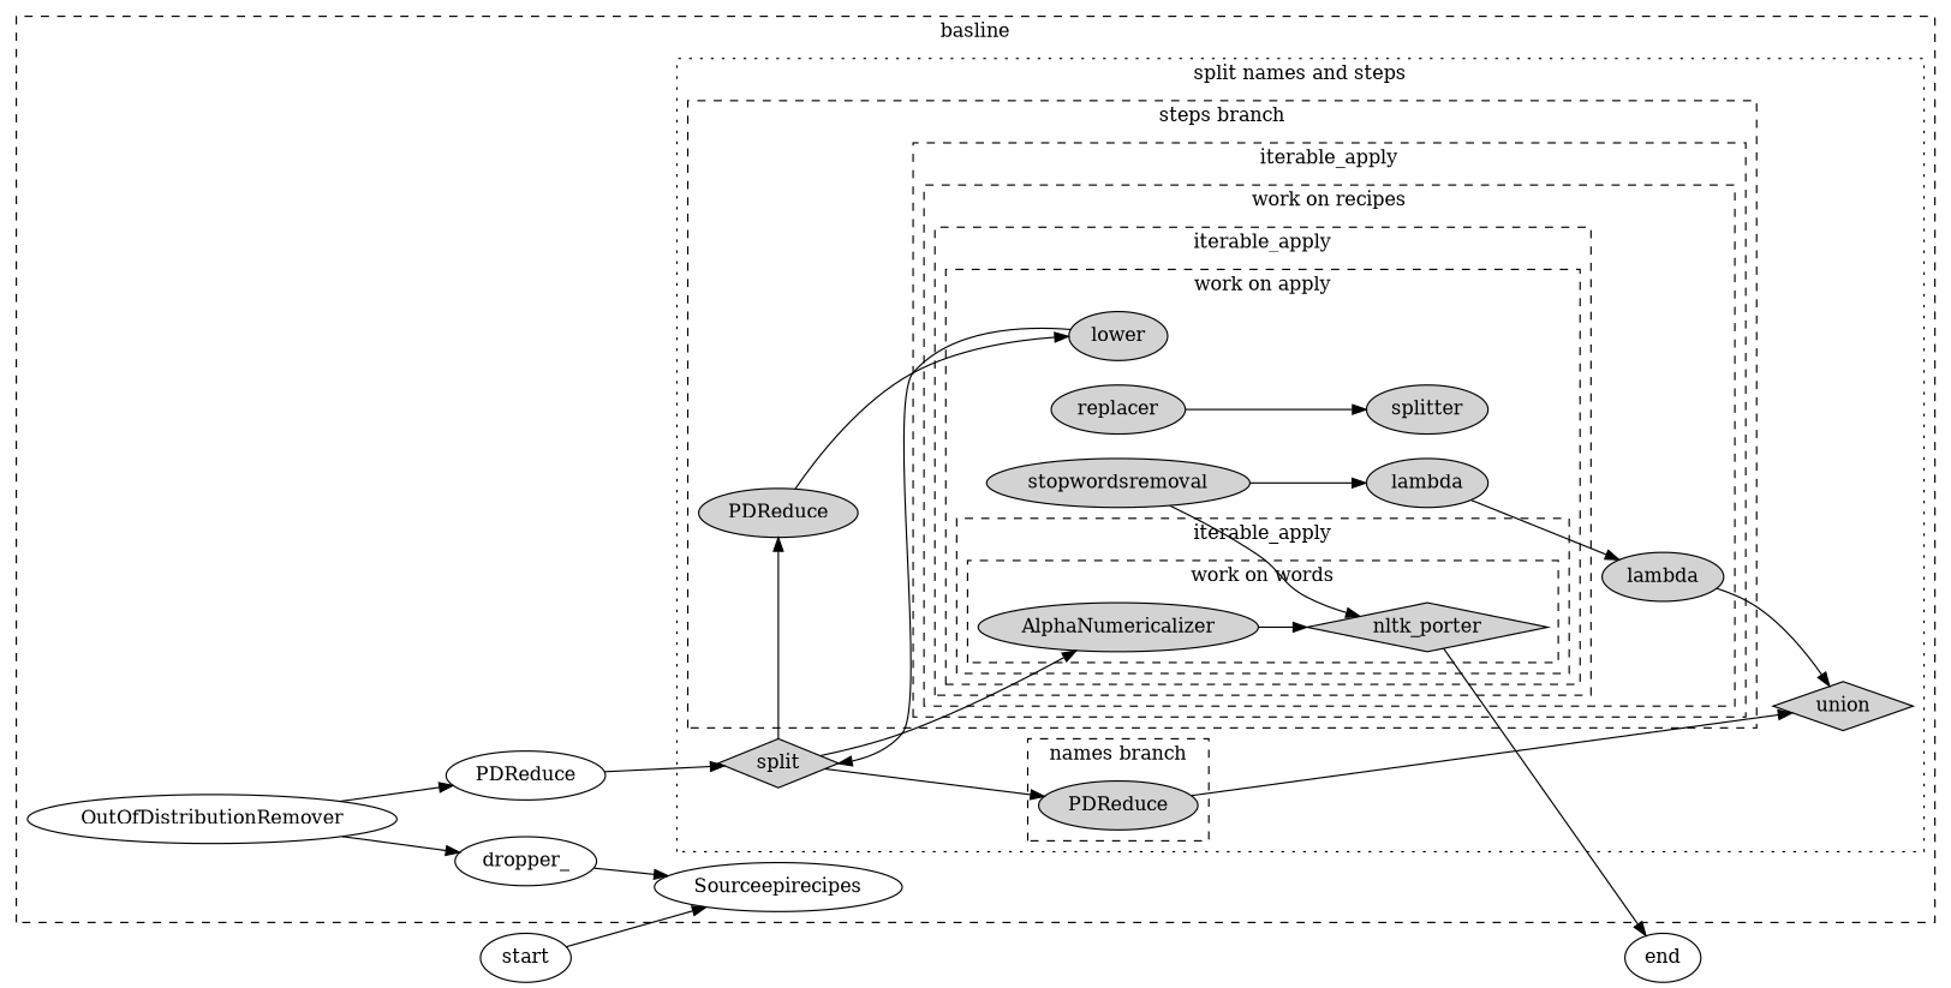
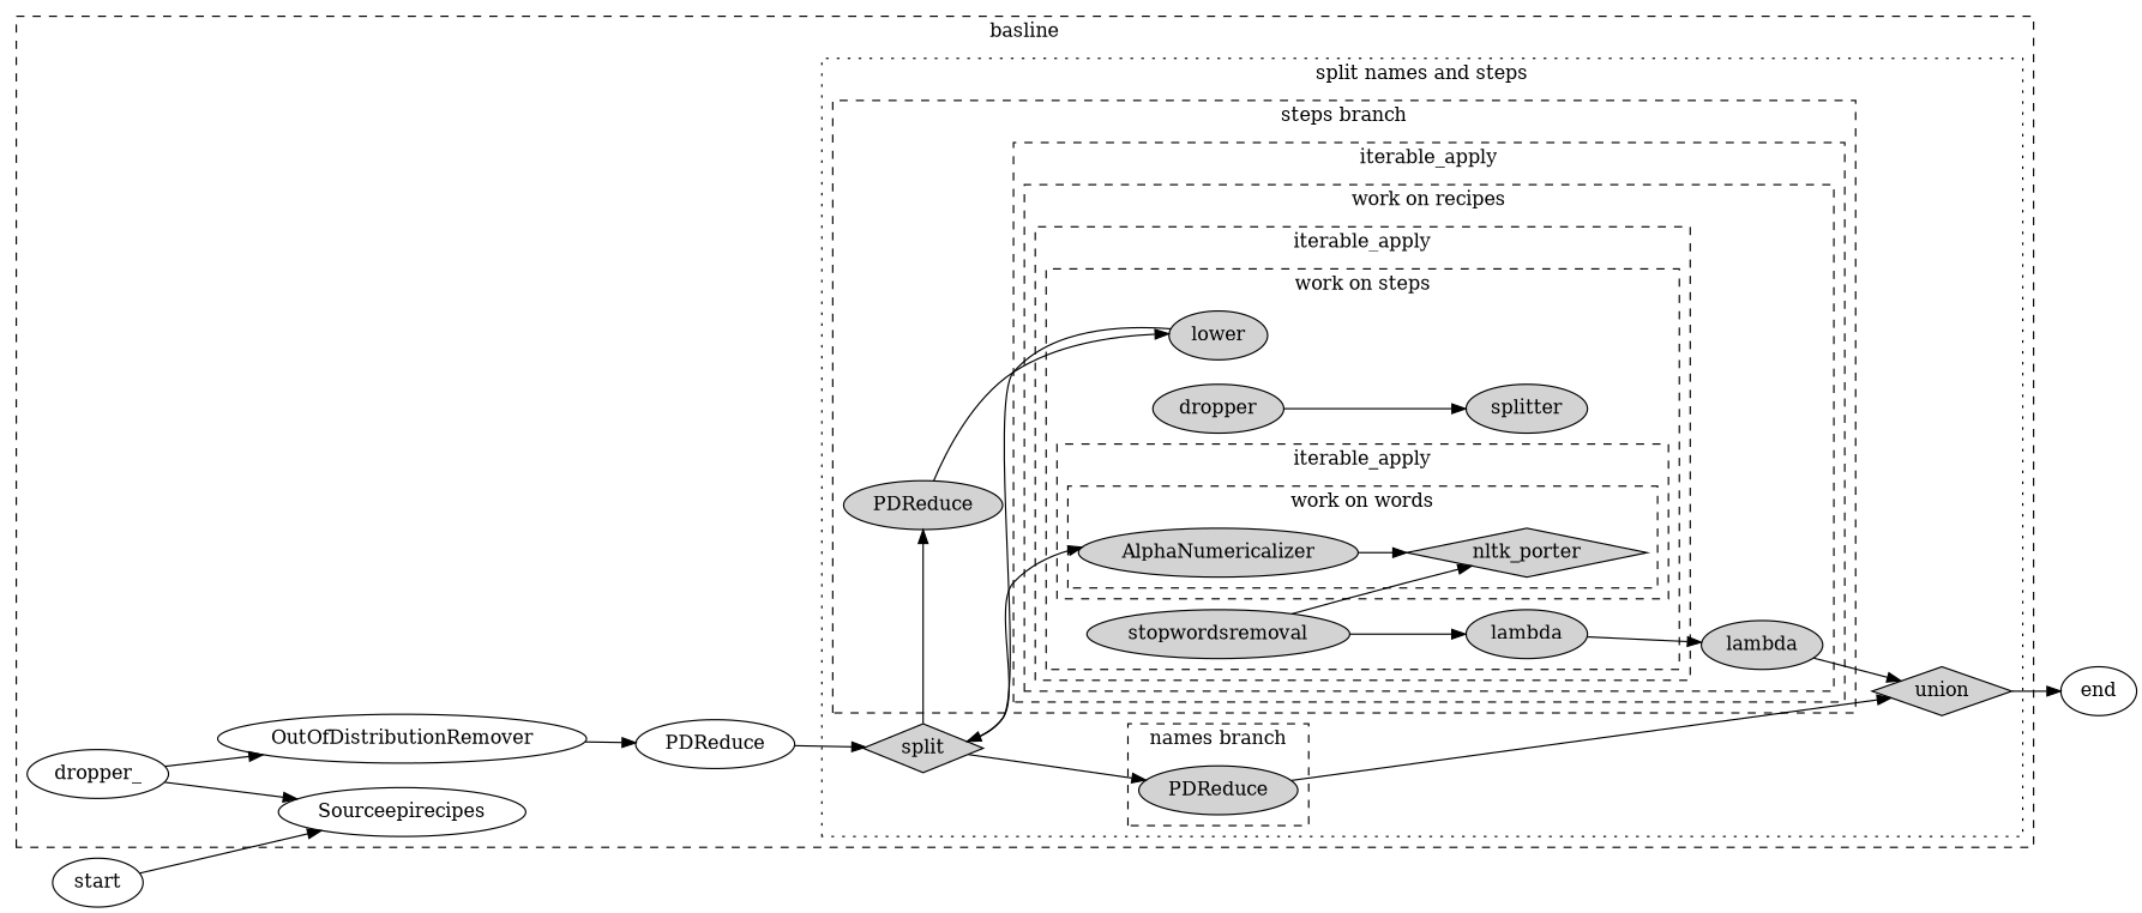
  digraph {
    rankdir=LR
    node [style=filled]
    n1 [label=PDReduce]
    n2 [label=AlphaNumericalizer]
    n3 [label=nltk_porter shape=diamond]
    n4 [label=lower]
-   n5 [label=replacer]
+   n5 [label=dropper]
    n6 [label=splitter]
    n7 [label=stopwordsremoval]
    n8 [label=lambda]
    n9 [label=lambda]
    n10 [label=PDReduce]
    n11 [label=split shape=diamond]
    n12 [label=union shape=diamond]
    n13 [label=Sourceepirecipes style=""]
    n14 [label=dropper_ style=""]
    n15 [label=OutOfDistributionRemover style=""]
    n16 [label=PDReduce style=""]
    end [style=""]
    start [style=""]
    subgraph cluster_1 {
      label=basline
      style=dashed
      n13
      n14
      n15
      n16
      subgraph cluster_2 {
        label="split names and steps"
        style=dotted
        n11
        n12
        subgraph cluster_3 {
          label="names branch"
          style=dashed
          n1
        }
        subgraph cluster_4 {
          label="steps branch"
          style=dashed
          n10
          subgraph cluster_5 {
            label=iterable_apply
            style=dashed
            subgraph cluster_6 {
              label="work on recipes"
              style=dashed
              n9
              subgraph cluster_7 {
                label=iterable_apply
                style=dashed
                subgraph cluster_8 {
-                 label="work on apply"
+                 label="work on steps"
                  style=dashed
                  n4
                  n5
                  n6
                  n7
                  n8
                  subgraph cluster_9 {
                    label=iterable_apply
                    style=dashed
                    subgraph cluster_10 {
                      label="work on words"
                      style=dashed
                      n2
                      n3
                    }
                  }
                }
              }
            }
          }
        }
      }
    }
    n1 -> n12
    n2 -> n3
    n4 -> n11
    n5 -> n6
    n7 -> n3
    n7 -> n8
    n8 -> n9
    n9 -> n12
    n10 -> n4
    n11 -> n1
    n11 -> n2
    n11 -> n10
-   n3 -> end
+   n12 -> end
    n14 -> n13
-   n15 -> n14
+   n14 -> n15
    n15 -> n16
    n16 -> n11
    start -> n13
  }
